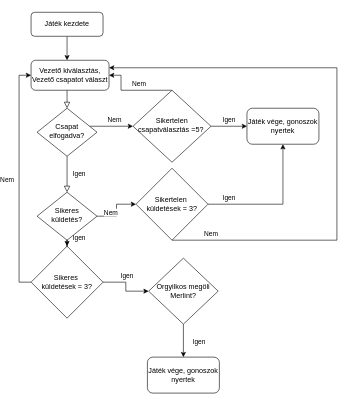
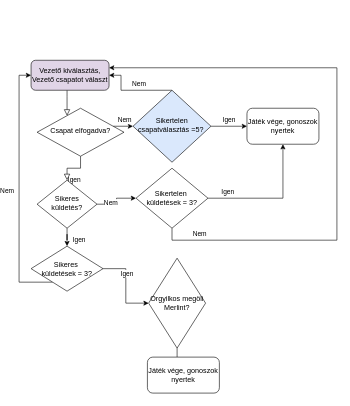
  <mxCell id="0" />
  <mxCell id="1" parent="0" />
  <mxCell id="2" value="" style="rounded=0;html=1;jettySize=auto;orthogonalLoop=1;fontSize=11;endArrow=block;endFill=0;endSize=8;strokeWidth=1;shadow=0;labelBackgroundColor=none;edgeStyle=orthogonalEdgeStyle;" parent="1" source="3" target="6" edge="1"><mxGeometry relative="1" as="geometry"><Array as="points"><mxPoint x="100" y="160" /><mxPoint x="100" y="160" /></Array></mxGeometry></mxCell>
- <mxCell id="3" value="Vezető kiválasztás, Vezető csapatot választ" style="rounded=1;whiteSpace=wrap;html=1;fontSize=12;glass=0;strokeWidth=1;shadow=0;" parent="1" vertex="1"><mxGeometry x="40" y="100" width="130" height="50" as="geometry" /></mxCell>
+ <mxCell id="3" value="Vezető kiválasztás, Vezető csapatot választ" style="rounded=1;whiteSpace=wrap;html=1;fontSize=12;glass=0;strokeWidth=1;shadow=0;fillColor=#e1d5e7;" parent="1" vertex="1"><mxGeometry x="40" y="100" width="130" height="50" as="geometry" /></mxCell>
  <mxCell id="4" value="Igen" style="rounded=0;html=1;jettySize=auto;orthogonalLoop=1;fontSize=11;endArrow=block;endFill=0;endSize=8;strokeWidth=1;shadow=0;labelBackgroundColor=none;edgeStyle=orthogonalEdgeStyle;" parent="1" source="6" target="9" edge="1"><mxGeometry y="20" relative="1" as="geometry"><mxPoint as="offset" /></mxGeometry></mxCell>
  <mxCell id="5" value="Nem" style="edgeStyle=orthogonalEdgeStyle;rounded=0;orthogonalLoop=1;jettySize=auto;html=1;entryX=0;entryY=0.5;entryDx=0;entryDy=0;" edge="1" parent="1" source="6" target="14"><mxGeometry x="0.143" y="10" relative="1" as="geometry"><Array as="points"><mxPoint x="160" y="210" /><mxPoint x="160" y="210" /></Array><mxPoint as="offset" /></mxGeometry></mxCell>
- <mxCell id="6" value="Csapat elfogadva?" style="rhombus;whiteSpace=wrap;html=1;shadow=0;fontFamily=Helvetica;fontSize=12;align=center;strokeWidth=1;spacing=6;spacingTop=-4;" parent="1" vertex="1"><mxGeometry x="50" y="180" width="100" height="80" as="geometry" /></mxCell>
+ <mxCell id="6" value="Csapat elfogadva?" style="rhombus;whiteSpace=wrap;html=1;shadow=0;fontFamily=Helvetica;fontSize=12;align=center;strokeWidth=1;spacing=6;spacingTop=-4;" parent="1" vertex="1"><mxGeometry x="50" y="180" width="145" height="80" as="geometry" /></mxCell>
  <mxCell id="7" value="Nem" style="edgeStyle=orthogonalEdgeStyle;rounded=0;orthogonalLoop=1;jettySize=auto;html=1;" edge="1" parent="1" source="9" target="18"><mxGeometry x="-0.077" y="10" relative="1" as="geometry"><mxPoint as="offset" /></mxGeometry></mxCell>
  <mxCell id="8" value="Igen" style="edgeStyle=orthogonalEdgeStyle;rounded=0;orthogonalLoop=1;jettySize=auto;html=1;" edge="1" parent="1" source="9" target="21"><mxGeometry x="0.6" y="20" relative="1" as="geometry"><mxPoint as="offset" /></mxGeometry></mxCell>
- <mxCell id="9" value="Sikeres küldetés?" style="rhombus;whiteSpace=wrap;html=1;shadow=0;fontFamily=Helvetica;fontSize=12;align=center;strokeWidth=1;spacing=6;spacingTop=-4;" parent="1" vertex="1"><mxGeometry x="50" y="320" width="100" height="80" as="geometry" /></mxCell>
- <mxCell id="10" style="edgeStyle=orthogonalEdgeStyle;rounded=0;orthogonalLoop=1;jettySize=auto;html=1;" edge="1" parent="1" source="11" target="3"><mxGeometry relative="1" as="geometry"><Array as="points"><mxPoint x="100" y="90" /><mxPoint x="100" y="90" /></Array></mxGeometry></mxCell>
- <mxCell id="11" value="Játék kezdete" style="rounded=1;whiteSpace=wrap;html=1;fontSize=12;glass=0;strokeWidth=1;shadow=0;" vertex="1" parent="1"><mxGeometry x="40" y="20" width="120" height="40" as="geometry" /></mxCell>
+ <mxCell id="9" value="Sikeres küldetés?" style="rhombus;whiteSpace=wrap;html=1;shadow=0;fontFamily=Helvetica;fontSize=12;align=center;strokeWidth=1;spacing=6;spacingTop=-4;" parent="1" vertex="1"><mxGeometry x="50" y="300" width="100" height="80" as="geometry" /></mxCell>
  <mxCell id="12" value="Nem" style="edgeStyle=orthogonalEdgeStyle;rounded=0;orthogonalLoop=1;jettySize=auto;html=1;entryX=1;entryY=0.5;entryDx=0;entryDy=0;" edge="1" parent="1" source="14" target="3"><mxGeometry x="-0.154" y="-10" relative="1" as="geometry"><Array as="points"><mxPoint x="190" y="150" /><mxPoint x="190" y="125" /></Array><mxPoint as="offset" /></mxGeometry></mxCell>
  <mxCell id="13" value="Igen" style="edgeStyle=orthogonalEdgeStyle;rounded=0;orthogonalLoop=1;jettySize=auto;html=1;entryX=0;entryY=0.5;entryDx=0;entryDy=0;" edge="1" parent="1" source="14" target="15"><mxGeometry y="10" relative="1" as="geometry"><mxPoint as="offset" /></mxGeometry></mxCell>
- <mxCell id="14" value="Sikertelen csapatválasztás =5?&amp;nbsp;" style="rhombus;whiteSpace=wrap;html=1;shadow=0;fontFamily=Helvetica;fontSize=12;align=center;strokeWidth=1;spacing=6;spacingTop=-4;" vertex="1" parent="1"><mxGeometry x="210" y="150" width="130" height="120" as="geometry" /></mxCell>
+ <mxCell id="14" value="Sikertelen csapatválasztás =5?&amp;nbsp;" style="rhombus;whiteSpace=wrap;html=1;shadow=0;fontFamily=Helvetica;fontSize=12;align=center;strokeWidth=1;spacing=6;spacingTop=-4;fillColor=#dae8fc;" vertex="1" parent="1"><mxGeometry x="210" y="150" width="130" height="120" as="geometry" /></mxCell>
  <mxCell id="15" value="Játék vége, gonoszok nyertek" style="rounded=1;whiteSpace=wrap;html=1;" vertex="1" parent="1"><mxGeometry x="400" y="180" width="120" height="60" as="geometry" /></mxCell>
  <mxCell id="16" value="Igen" style="edgeStyle=orthogonalEdgeStyle;rounded=0;orthogonalLoop=1;jettySize=auto;html=1;entryX=0.5;entryY=1;entryDx=0;entryDy=0;" edge="1" parent="1" source="18" target="15"><mxGeometry x="-0.689" y="10" relative="1" as="geometry"><mxPoint as="offset" /></mxGeometry></mxCell>
  <mxCell id="17" value="Nem" style="edgeStyle=orthogonalEdgeStyle;rounded=0;orthogonalLoop=1;jettySize=auto;html=1;entryX=1;entryY=0.25;entryDx=0;entryDy=0;" edge="1" parent="1" source="18" target="3"><mxGeometry x="-0.862" y="10" relative="1" as="geometry"><Array as="points"><mxPoint x="550" y="400" /><mxPoint x="550" y="113" /></Array><mxPoint as="offset" /></mxGeometry></mxCell>
- <mxCell id="18" value="Sikertelen&amp;nbsp;&lt;div&gt;küldetések = 3?&lt;/div&gt;" style="rhombus;whiteSpace=wrap;html=1;" vertex="1" parent="1"><mxGeometry x="215" y="280" width="120" height="120" as="geometry" /></mxCell>
+ <mxCell id="18" value="Sikertelen&amp;nbsp;&lt;div&gt;küldetések = 3?&lt;/div&gt;" style="rhombus;whiteSpace=wrap;html=1;" vertex="1" parent="1"><mxGeometry x="215" y="280" width="120" height="100" as="geometry" /></mxCell>
  <mxCell id="19" value="Nem" style="edgeStyle=orthogonalEdgeStyle;rounded=0;orthogonalLoop=1;jettySize=auto;html=1;entryX=0;entryY=0.5;entryDx=0;entryDy=0;" edge="1" parent="1" source="21" target="3"><mxGeometry x="-0.013" y="20" relative="1" as="geometry"><Array as="points"><mxPoint x="20" y="470" /><mxPoint x="20" y="125" /></Array><mxPoint as="offset" /></mxGeometry></mxCell>
  <mxCell id="20" value="Igen" style="edgeStyle=orthogonalEdgeStyle;rounded=0;orthogonalLoop=1;jettySize=auto;html=1;entryX=0;entryY=0.5;entryDx=0;entryDy=0;" edge="1" parent="1" source="21" target="23"><mxGeometry x="-0.165" y="10" relative="1" as="geometry"><mxPoint x="-8" y="-10" as="offset" /></mxGeometry></mxCell>
- <mxCell id="21" value="Sikeres&amp;nbsp;&lt;div&gt;küldetések = 3?&lt;/div&gt;" style="rhombus;whiteSpace=wrap;html=1;" vertex="1" parent="1"><mxGeometry x="40" y="410" width="120" height="120" as="geometry" /></mxCell>
+ <mxCell id="21" value="Sikeres&amp;nbsp;&lt;div&gt;küldetések = 3?&lt;/div&gt;" style="rhombus;whiteSpace=wrap;html=1;" vertex="1" parent="1"><mxGeometry x="40" y="410" width="120" height="75" as="geometry" /></mxCell>
  <mxCell id="22" value="Igen" style="edgeStyle=orthogonalEdgeStyle;rounded=0;orthogonalLoop=1;jettySize=auto;html=1;entryX=0.5;entryY=0;entryDx=0;entryDy=0;" edge="1" parent="1" source="23" target="24"><mxGeometry x="0.091" y="26" relative="1" as="geometry"><mxPoint as="offset" /></mxGeometry></mxCell>
- <mxCell id="23" value="Orgyilkos megöli Merlint?" style="rhombus;whiteSpace=wrap;html=1;" vertex="1" parent="1"><mxGeometry x="236" y="430" width="116" height="110" as="geometry" /></mxCell>
+ <mxCell id="23" value="Orgyilkos megöli Merlint?" style="rhombus;whiteSpace=wrap;html=1;" vertex="1" parent="1"><mxGeometry x="236" y="430" width="95" height="150" as="geometry" /></mxCell>
  <mxCell id="24" value="Játék vége, gonoszok nyertek" style="rounded=1;whiteSpace=wrap;html=1;" vertex="1" parent="1"><mxGeometry x="234" y="595" width="120" height="60" as="geometry" /></mxCell>
